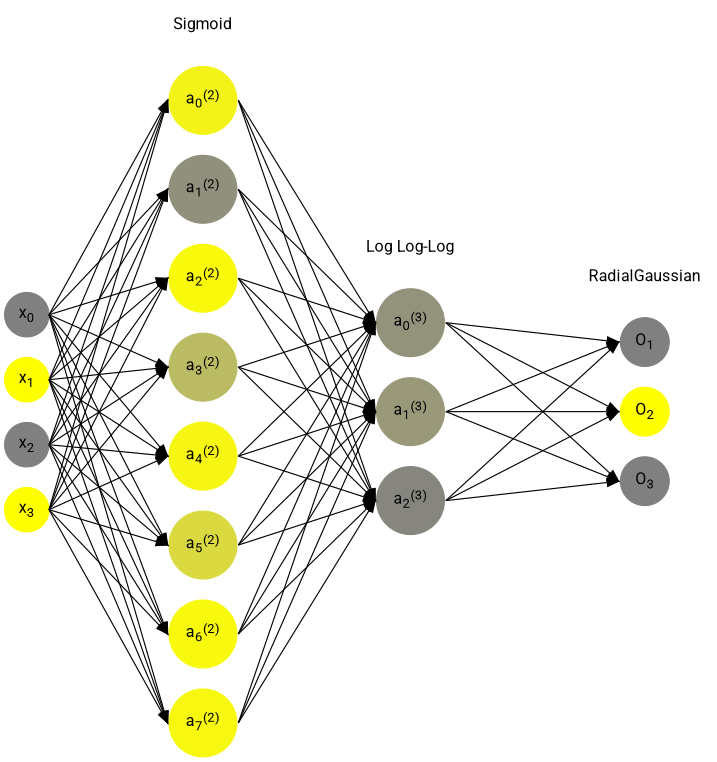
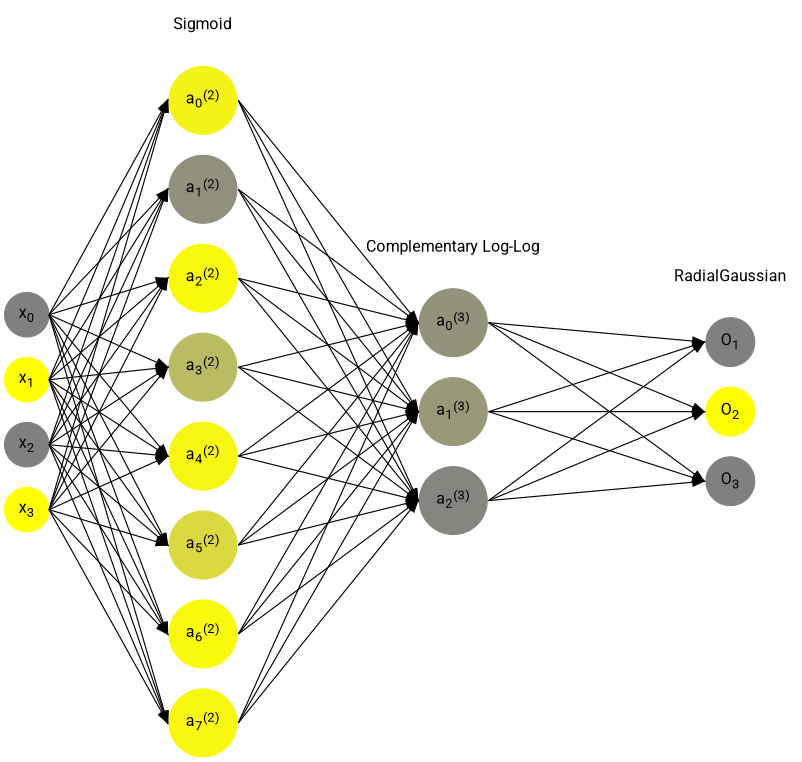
  digraph {
    rankdir=LR
    ranksep=1.4
    splines=false
    fontname=Roboto
    node [color="0.1667, 0.0, 0.5" fillcolor="0.1667, 0.0, 0.5" shape=circle style=filled fontname=Roboto]
    edge [headport=w style=solid tailport=e fontname=Roboto]
    n1 [label=<x<sub>0</sub>>]
    n2 [color="0.1667, 1.0, 1.0" fillcolor="0.1667, 1.0, 1.0" label=<x<sub>1</sub>>]
    n3 [label=<x<sub>2</sub>>]
    n4 [color="0.1667, 1.0, 1.0" fillcolor="0.1667, 1.0, 1.0" label=<x<sub>3</sub>>]
    n5 [color="0.1667, 0.899367, 0.949683" fillcolor="0.1667, 0.899367, 0.949683" label=<a<sub>0</sub><sup>(2)</sup>>]
    n6 [color="0.1667, 0.132754, 0.566377" fillcolor="0.1667, 0.132754, 0.566377" label=<a<sub>1</sub><sup>(2)</sup>>]
    n7 [color="0.1667, 0.952233, 0.976116" fillcolor="0.1667, 0.952233, 0.976116" label=<a<sub>2</sub><sup>(2)</sup>>]
    n8 [color="0.1667, 0.461264, 0.730632" fillcolor="0.1667, 0.461264, 0.730632" label=<a<sub>3</sub><sup>(2)</sup>>]
    n9 [color="0.1667, 0.926026, 0.963013" fillcolor="0.1667, 0.926026, 0.963013" label=<a<sub>4</sub><sup>(2)</sup>>]
    n10 [color="0.1667, 0.704008, 0.852004" fillcolor="0.1667, 0.704008, 0.852004" label=<a<sub>5</sub><sup>(2)</sup>>]
    n11 [color="0.1667, 0.947029, 0.973515" fillcolor="0.1667, 0.947029, 0.973515" label=<a<sub>6</sub><sup>(2)</sup>>]
    n12 [color="0.1667, 0.931948, 0.965974" fillcolor="0.1667, 0.931948, 0.965974" label=<a<sub>7</sub><sup>(2)</sup>>]
    n13 [color="0.1667, 0.154095, 0.577048" fillcolor="0.1667, 0.154095, 0.577048" label=<a<sub>0</sub><sup>(3)</sup>>]
    n14 [color="0.1667, 0.199045, 0.599523" fillcolor="0.1667, 0.199045, 0.599523" label=<a<sub>1</sub><sup>(3)</sup>>]
    n15 [color="0.1667, 0.050688, 0.525344" fillcolor="0.1667, 0.050688, 0.525344" label=<a<sub>2</sub><sup>(3)</sup>>]
    n16 [label=<O<sub>1</sub>>]
    n17 [color="0.1667, 1.0, 1.0" fillcolor="0.1667, 1.0, 1.0" label=<O<sub>2</sub>>]
    n18 [label=<O<sub>3</sub>>]
    n19 [label=Sigmoid shape=plaintext color="" fillcolor="" style=""]
-   n20 [label="Log Log-Log" shape=plaintext color="" fillcolor="" style=""]
+   n20 [label="Complementary Log-Log" shape=plaintext color="" fillcolor="" style=""]
    n21 [label=RadialGaussian shape=plaintext color="" fillcolor="" style=""]
    subgraph sub_1 {
      n1
    }
    subgraph sub_2 {
      n2
    }
    subgraph sub_3 {
      n3
    }
    subgraph sub_4 {
      n4
    }
    subgraph sub_5 {
      n5
    }
    subgraph sub_6 {
      n6
    }
    subgraph sub_7 {
      n7
    }
    subgraph sub_8 {
      n8
    }
    subgraph sub_9 {
      n9
    }
    subgraph sub_10 {
      n10
    }
    subgraph sub_11 {
      n11
    }
    subgraph sub_12 {
      n12
    }
    subgraph sub_13 {
      n13
    }
    subgraph sub_14 {
      n14
    }
    subgraph sub_15 {
      n15
    }
    subgraph sub_16 {
      n16
    }
    subgraph sub_17 {
      n17
    }
    subgraph sub_18 {
      n18
    }
    subgraph sub_19 {
      rank=same
      n1
      n2
      n3
      n4
    }
    subgraph sub_20 {
      rank=same
      n5
      n6
      n7
      n8
      n9
      n10
      n11
      n12
    }
    subgraph sub_21 {
      rank=same
      n13
      n14
      n15
    }
    subgraph sub_22 {
      rank=same
      n16
      n17
      n18
    }
    subgraph sub_23 {
      rank=same
      n5
      n19
    }
    subgraph sub_24 {
      rank=same
      n13
      n20
    }
    subgraph sub_25 {
      rank=same
      n16
      n21
    }
    n1 -> n2 [style=invis]
    n1 -> n5
    n1 -> n6
    n1 -> n7
    n1 -> n8
    n1 -> n9
    n1 -> n10
    n1 -> n11
    n1 -> n12
    n2 -> n3 [style=invis]
    n2 -> n5
    n2 -> n6
    n2 -> n7
    n2 -> n8
    n2 -> n9
    n2 -> n10
    n2 -> n11
    n2 -> n12
    n3 -> n4 [style=invis]
    n3 -> n5
    n3 -> n6
    n3 -> n7
    n3 -> n8
    n3 -> n9
    n3 -> n10
    n3 -> n11
    n3 -> n12
    n4 -> n5
    n4 -> n6
    n4 -> n7
    n4 -> n8
    n4 -> n9
    n4 -> n10
    n4 -> n11
    n4 -> n12
    n5 -> n6 [style=invis]
    n5 -> n13
    n5 -> n14
    n5 -> n15
    n6 -> n7 [style=invis]
    n6 -> n13
    n6 -> n14
    n6 -> n15
    n7 -> n8 [style=invis]
    n7 -> n13
    n7 -> n14
    n7 -> n15
    n8 -> n9 [style=invis]
    n8 -> n13
    n8 -> n14
    n8 -> n15
    n9 -> n10 [style=invis]
    n9 -> n13
    n9 -> n14
    n9 -> n15
    n10 -> n11 [style=invis]
    n10 -> n13
    n10 -> n14
    n10 -> n15
    n11 -> n12 [style=invis]
    n11 -> n13
    n11 -> n14
    n11 -> n15
    n12 -> n13
    n12 -> n14
    n12 -> n15
    n13 -> n14 [style=invis]
    n13 -> n16
    n13 -> n17
    n13 -> n18
    n14 -> n15 [style=invis]
    n14 -> n16
    n14 -> n17
    n14 -> n18
    n15 -> n16
    n15 -> n17
    n15 -> n18
    n16 -> n17 [style=invis]
    n17 -> n18 [style=invis]
    n19 -> n5 [style=invis]
    n20 -> n13 [style=invis]
    n21 -> n16 [style=invis]
  }
